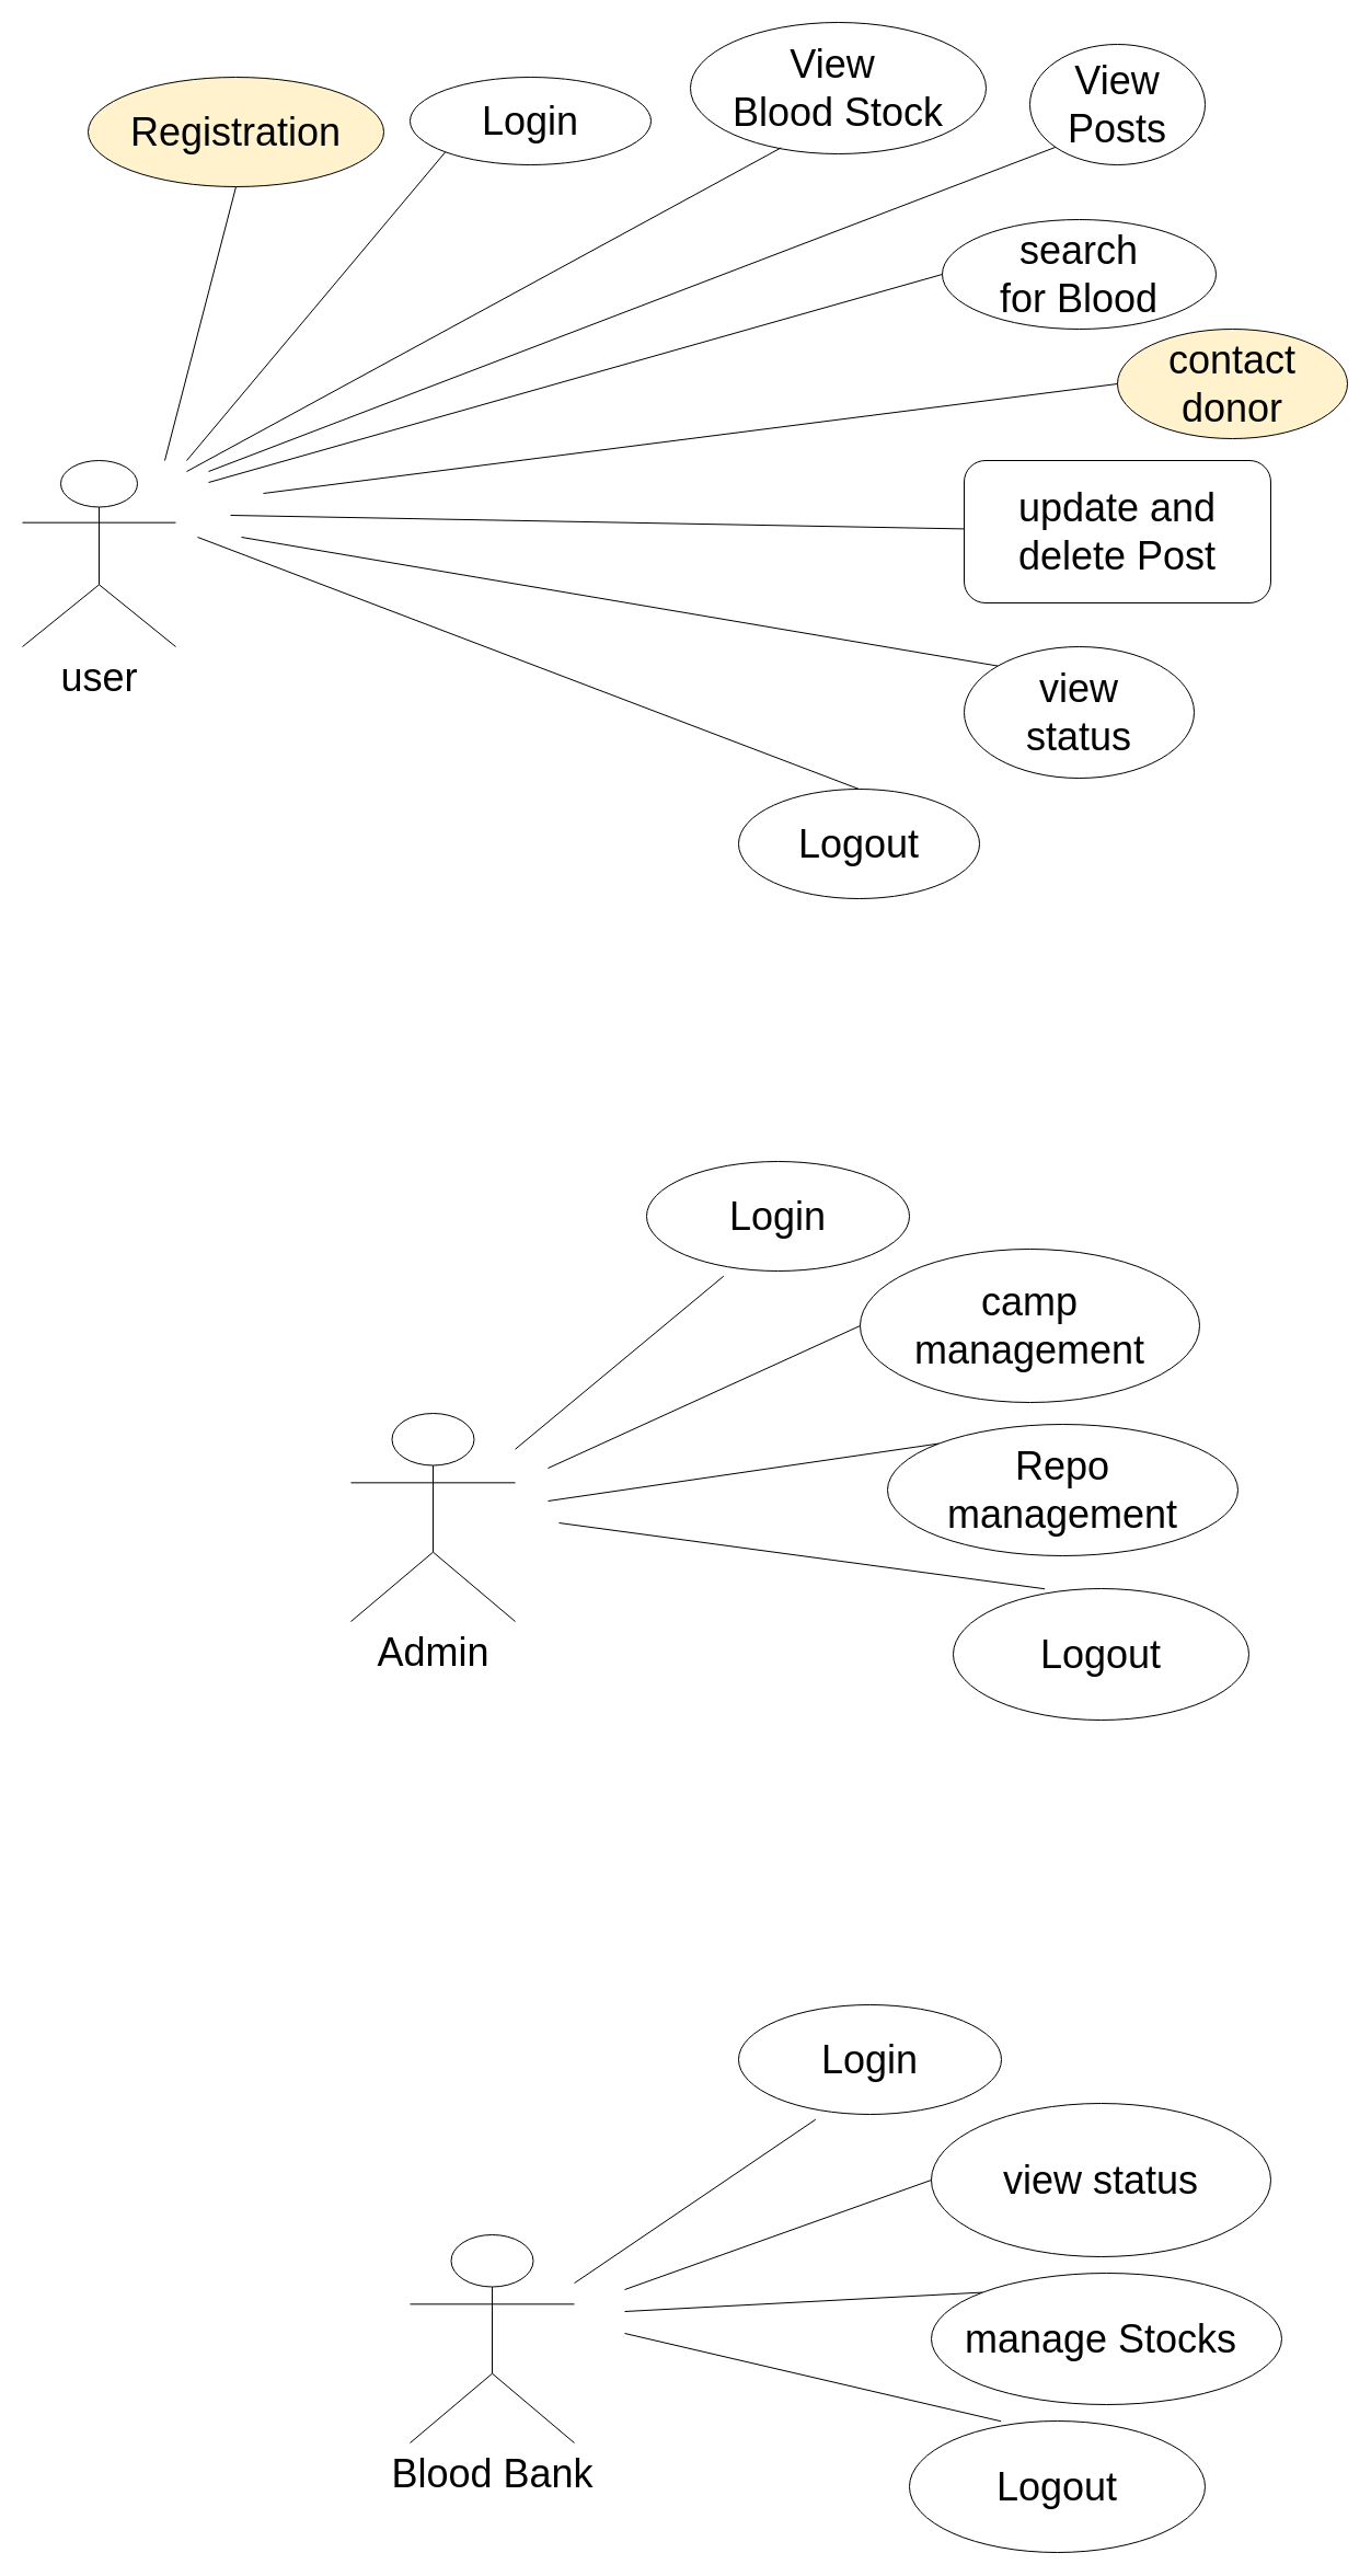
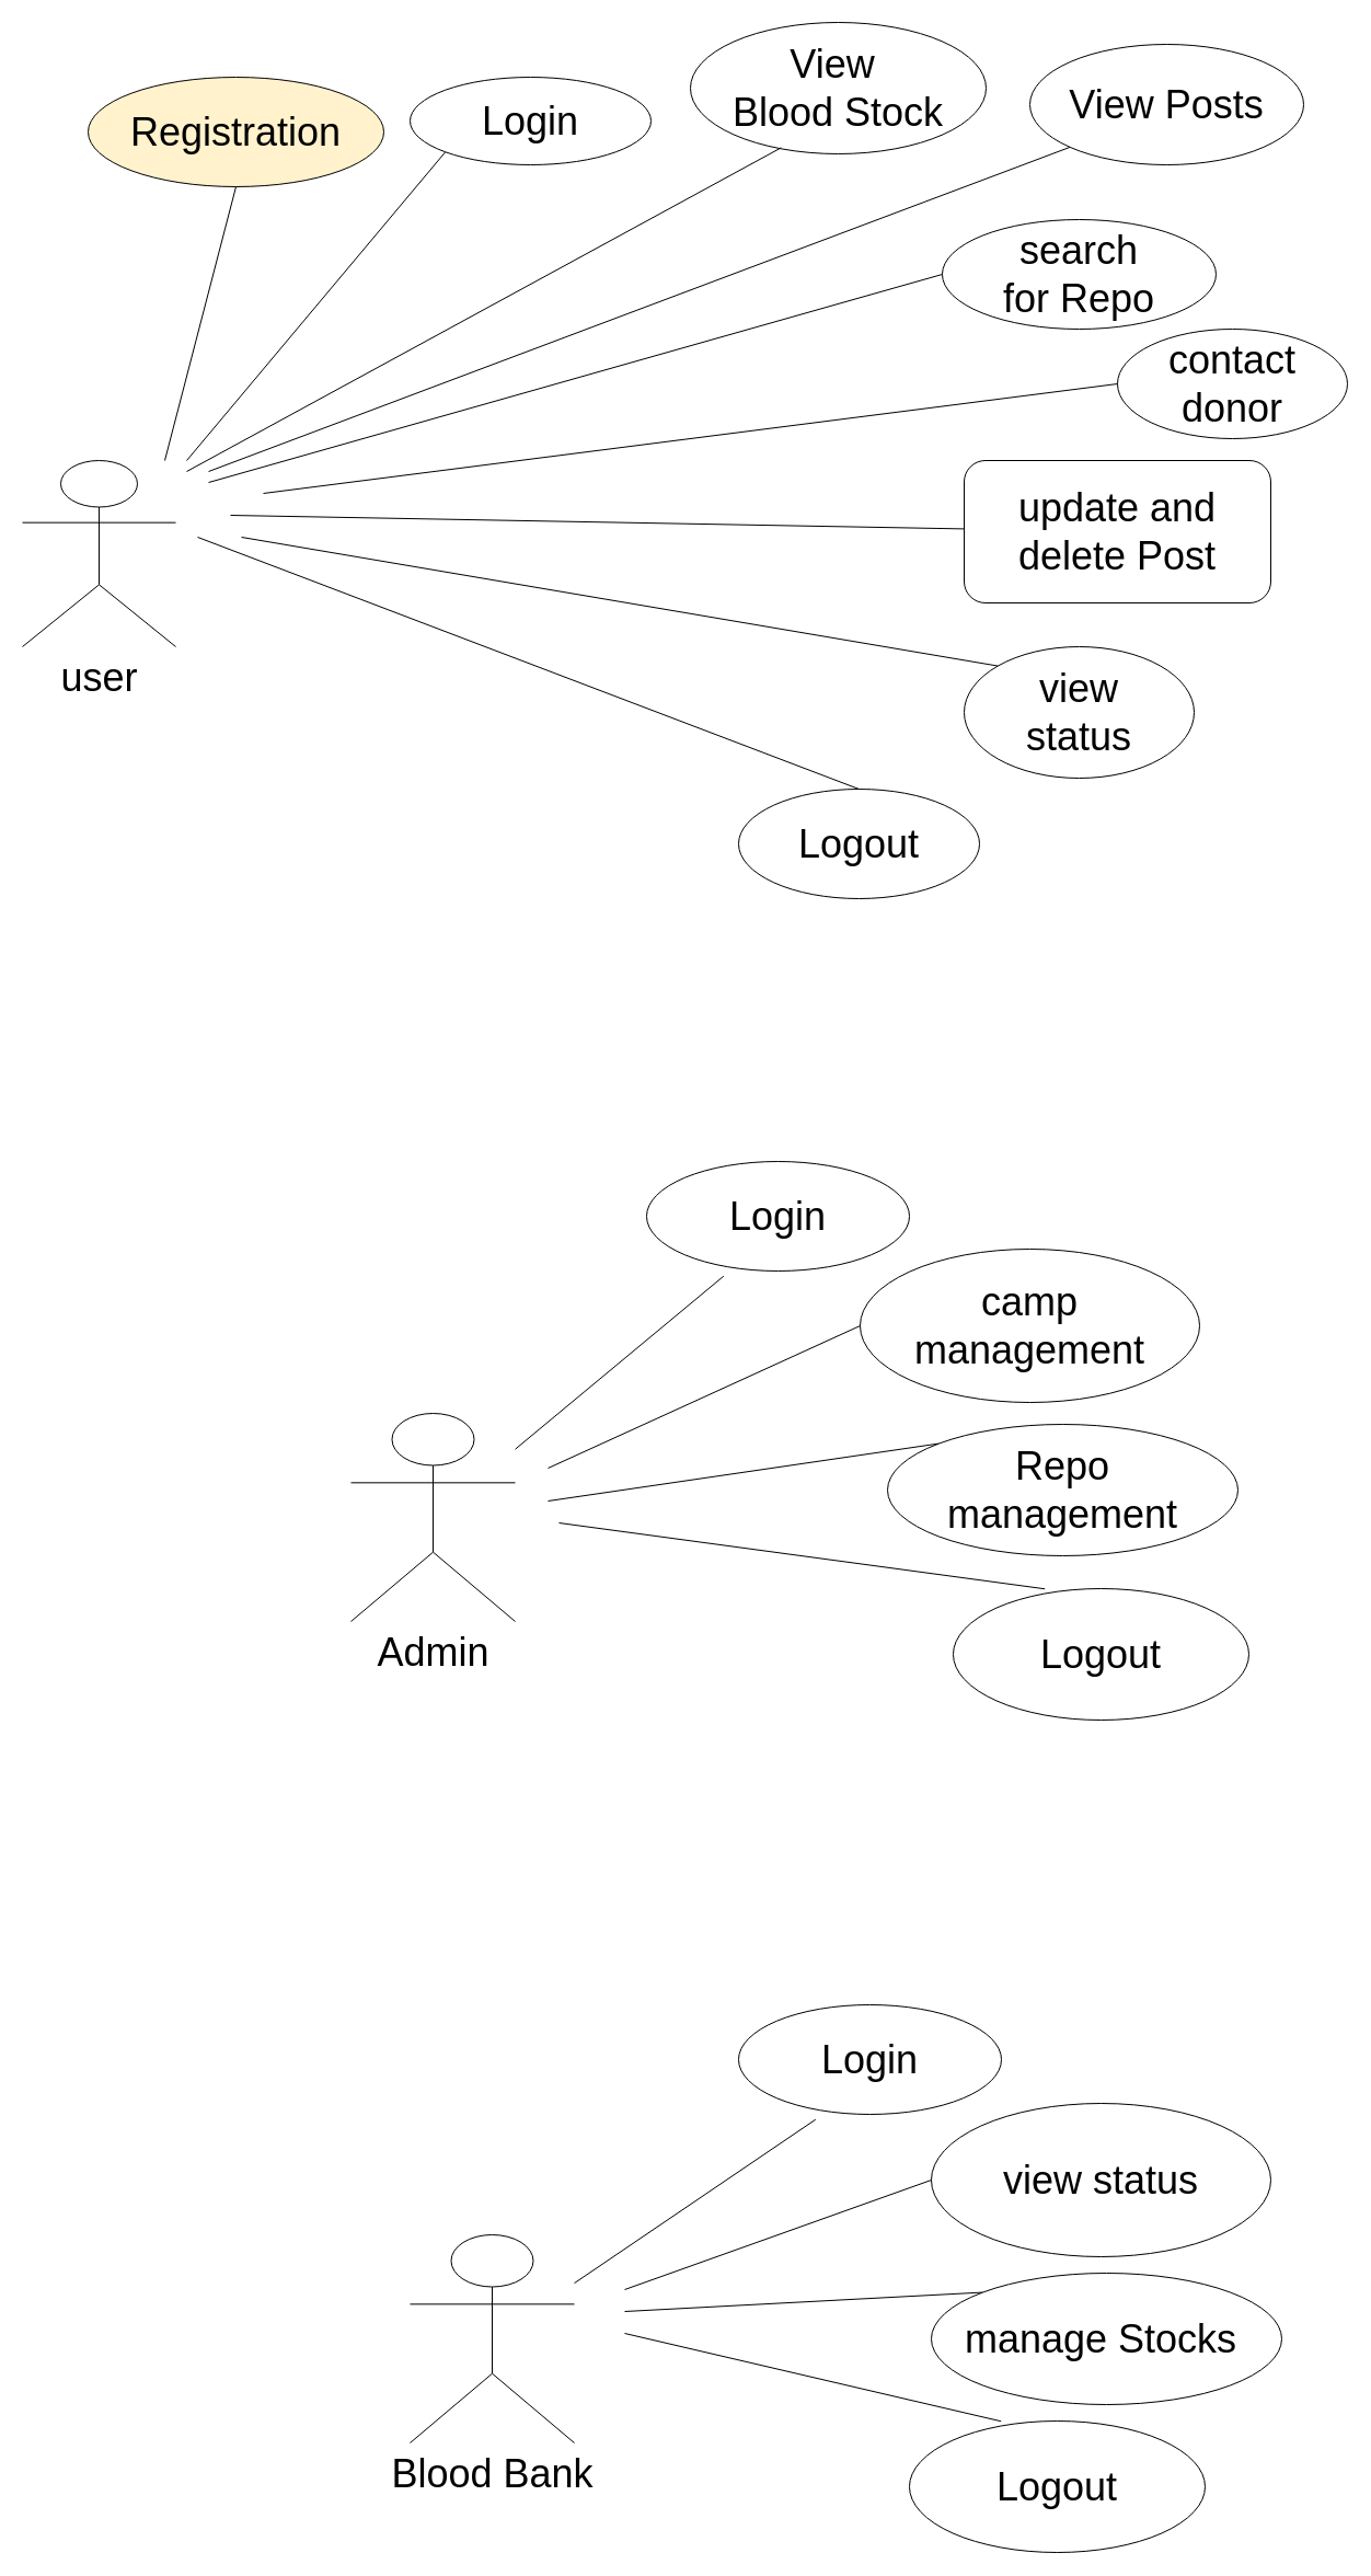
  <mxCell id="0" />
  <mxCell id="1" parent="0" />
  <mxCell id="2" value="&lt;font style=&quot;font-size: 36px;&quot;&gt;Admin&lt;/font&gt;" style="shape=umlActor;verticalLabelPosition=bottom;verticalAlign=top;html=1;outlineConnect=0;" vertex="1" parent="1"><mxGeometry x="320" y="1290" width="150" height="190" as="geometry" /></mxCell>
  <mxCell id="3" value="&lt;font style=&quot;font-size: 36px;&quot;&gt;Repo&lt;br&gt;management&lt;/font&gt;" style="ellipse;whiteSpace=wrap;html=1;" vertex="1" parent="1"><mxGeometry x="810" y="1300" width="320" height="120" as="geometry" /></mxCell>
  <mxCell id="4" value="&lt;font style=&quot;font-size: 36px;&quot;&gt;Logout&lt;/font&gt;" style="ellipse;whiteSpace=wrap;html=1;" vertex="1" parent="1"><mxGeometry x="870" y="1450" width="270" height="120" as="geometry" /></mxCell>
  <mxCell id="5" value="&lt;span style=&quot;font-size: 36px;&quot;&gt;camp management&lt;/span&gt;" style="ellipse;whiteSpace=wrap;html=1;" vertex="1" parent="1"><mxGeometry x="785" y="1140" width="310" height="140" as="geometry" /></mxCell>
  <mxCell id="6" value="&lt;font style=&quot;font-size: 36px;&quot;&gt;Login&lt;/font&gt;" style="ellipse;whiteSpace=wrap;html=1;" vertex="1" parent="1"><mxGeometry x="590" y="1060" width="240" height="100" as="geometry" /></mxCell>
  <mxCell id="7" value="" style="endArrow=none;html=1;rounded=0;entryX=0.293;entryY=1.047;entryDx=0;entryDy=0;entryPerimeter=0;" edge="1" parent="1" source="2" target="6"><mxGeometry width="50" height="50" relative="1" as="geometry"><mxPoint x="830" y="1490" as="sourcePoint" /><mxPoint x="880" y="1440" as="targetPoint" /></mxGeometry></mxCell>
  <mxCell id="8" value="" style="endArrow=none;html=1;rounded=0;entryX=0;entryY=0.5;entryDx=0;entryDy=0;" edge="1" parent="1" target="5"><mxGeometry width="50" height="50" relative="1" as="geometry"><mxPoint x="500" y="1340" as="sourcePoint" /><mxPoint x="880" y="1440" as="targetPoint" /></mxGeometry></mxCell>
  <mxCell id="9" value="" style="endArrow=none;html=1;rounded=0;exitX=0.31;exitY=0.002;exitDx=0;exitDy=0;exitPerimeter=0;" edge="1" parent="1" source="4"><mxGeometry width="50" height="50" relative="1" as="geometry"><mxPoint x="830" y="1490" as="sourcePoint" /><mxPoint x="510" y="1390" as="targetPoint" /></mxGeometry></mxCell>
  <mxCell id="10" value="" style="endArrow=none;html=1;rounded=0;entryX=0;entryY=0;entryDx=0;entryDy=0;" edge="1" parent="1" target="3"><mxGeometry width="50" height="50" relative="1" as="geometry"><mxPoint x="500" y="1370" as="sourcePoint" /><mxPoint x="880" y="1440" as="targetPoint" /></mxGeometry></mxCell>
  <mxCell id="11" value="&lt;font style=&quot;font-size: 36px;&quot;&gt;user&lt;/font&gt;" style="shape=umlActor;verticalLabelPosition=bottom;verticalAlign=top;html=1;outlineConnect=0;" vertex="1" parent="1"><mxGeometry x="20" y="420" width="140" height="170" as="geometry" /></mxCell>
- <mxCell id="12" value="&lt;span style=&quot;font-size: 36px;&quot;&gt;View Posts&lt;/span&gt;" style="ellipse;whiteSpace=wrap;html=1;" vertex="1" parent="1"><mxGeometry x="940" y="40" width="160" height="110" as="geometry" /></mxCell>
+ <mxCell id="12" value="&lt;span style=&quot;font-size: 36px;&quot;&gt;View Posts&lt;/span&gt;" style="ellipse;whiteSpace=wrap;html=1;" vertex="1" parent="1"><mxGeometry x="940" y="40" width="250" height="110" as="geometry" /></mxCell>
  <mxCell id="13" value="&lt;font style=&quot;font-size: 36px;&quot;&gt;view&lt;br&gt;status&lt;/font&gt;" style="ellipse;whiteSpace=wrap;html=1;" vertex="1" parent="1"><mxGeometry x="880" y="590" width="210" height="120" as="geometry" /></mxCell>
  <mxCell id="14" value="&lt;font style=&quot;font-size: 36px;&quot;&gt;View&amp;nbsp;&lt;br&gt;Blood Stock&lt;br&gt;&lt;/font&gt;" style="ellipse;whiteSpace=wrap;html=1;" vertex="1" parent="1"><mxGeometry x="630" y="20" width="270" height="120" as="geometry" /></mxCell>
- <mxCell id="15" value="&lt;span style=&quot;font-size: 36px;&quot;&gt;contact donor&lt;/span&gt;" style="ellipse;whiteSpace=wrap;html=1;fillColor=#fff2cc;" vertex="1" parent="1"><mxGeometry x="1020" y="300" width="210" height="100" as="geometry" /></mxCell>
+ <mxCell id="15" value="&lt;span style=&quot;font-size: 36px;&quot;&gt;contact donor&lt;/span&gt;" style="ellipse;whiteSpace=wrap;html=1;" vertex="1" parent="1"><mxGeometry x="1020" y="300" width="210" height="100" as="geometry" /></mxCell>
  <mxCell id="16" value="&lt;font style=&quot;font-size: 36px;&quot;&gt;Login&lt;/font&gt;" style="ellipse;whiteSpace=wrap;html=1;" vertex="1" parent="1"><mxGeometry x="374" y="70" width="220" height="80" as="geometry" /></mxCell>
  <mxCell id="17" value="&lt;font style=&quot;font-size: 36px;&quot;&gt;Logout&lt;/font&gt;" style="ellipse;whiteSpace=wrap;html=1;" vertex="1" parent="1"><mxGeometry x="674" y="720" width="220" height="100" as="geometry" /></mxCell>
  <mxCell id="18" value="&lt;font style=&quot;font-size: 36px;&quot;&gt;Registration&lt;/font&gt;" style="ellipse;whiteSpace=wrap;html=1;fillColor=#fff2cc;" vertex="1" parent="1"><mxGeometry x="80" y="70" width="270" height="100" as="geometry" /></mxCell>
  <mxCell id="19" value="&lt;font style=&quot;font-size: 36px;&quot;&gt;update and&lt;br&gt;delete Post&lt;/font&gt;" style="whiteSpace=wrap;html=1;rounded=1;" vertex="1" parent="1"><mxGeometry x="880" y="420" width="280" height="130" as="geometry" /></mxCell>
- <mxCell id="20" value="&lt;font style=&quot;font-size: 36px;&quot;&gt;search &lt;br&gt;for Blood&lt;br&gt;&lt;/font&gt;" style="ellipse;whiteSpace=wrap;html=1;" vertex="1" parent="1"><mxGeometry x="860" y="200" width="250" height="100" as="geometry" /></mxCell>
+ <mxCell id="20" value="&lt;font style=&quot;font-size: 36px;&quot;&gt;search &lt;br&gt;for Repo&lt;br&gt;&lt;/font&gt;" style="ellipse;whiteSpace=wrap;html=1;" vertex="1" parent="1"><mxGeometry x="860" y="200" width="250" height="100" as="geometry" /></mxCell>
  <mxCell id="21" value="" style="endArrow=none;html=1;rounded=0;entryX=0;entryY=0.5;entryDx=0;entryDy=0;" edge="1" parent="1" target="15"><mxGeometry width="50" height="50" relative="1" as="geometry"><mxPoint x="240" y="450" as="sourcePoint" /><mxPoint x="760" y="590" as="targetPoint" /></mxGeometry></mxCell>
  <mxCell id="22" value="" style="endArrow=none;html=1;rounded=0;entryX=0.5;entryY=0;entryDx=0;entryDy=0;" edge="1" parent="1" target="17"><mxGeometry width="50" height="50" relative="1" as="geometry"><mxPoint x="180" y="490" as="sourcePoint" /><mxPoint x="760" y="590" as="targetPoint" /></mxGeometry></mxCell>
  <mxCell id="23" value="" style="endArrow=none;html=1;rounded=0;entryX=0.5;entryY=1;entryDx=0;entryDy=0;" edge="1" parent="1" target="18"><mxGeometry width="50" height="50" relative="1" as="geometry"><mxPoint x="150" y="420" as="sourcePoint" /><mxPoint x="760" y="590" as="targetPoint" /></mxGeometry></mxCell>
  <mxCell id="24" value="" style="endArrow=none;html=1;rounded=0;entryX=0;entryY=1;entryDx=0;entryDy=0;" edge="1" parent="1" target="12"><mxGeometry width="50" height="50" relative="1" as="geometry"><mxPoint x="190" y="430" as="sourcePoint" /><mxPoint x="760" y="590" as="targetPoint" /></mxGeometry></mxCell>
  <mxCell id="25" value="" style="endArrow=none;html=1;rounded=0;entryX=0;entryY=1;entryDx=0;entryDy=0;" edge="1" parent="1" target="16"><mxGeometry width="50" height="50" relative="1" as="geometry"><mxPoint x="170" y="420" as="sourcePoint" /><mxPoint x="760" y="590" as="targetPoint" /></mxGeometry></mxCell>
  <mxCell id="26" value="" style="endArrow=none;html=1;rounded=0;entryX=0.307;entryY=0.953;entryDx=0;entryDy=0;entryPerimeter=0;" edge="1" parent="1" target="14"><mxGeometry width="50" height="50" relative="1" as="geometry"><mxPoint x="170" y="430" as="sourcePoint" /><mxPoint x="760" y="590" as="targetPoint" /></mxGeometry></mxCell>
  <mxCell id="27" value="" style="endArrow=none;html=1;rounded=0;entryX=0;entryY=0.5;entryDx=0;entryDy=0;" edge="1" parent="1" target="20"><mxGeometry width="50" height="50" relative="1" as="geometry"><mxPoint x="190" y="440" as="sourcePoint" /><mxPoint x="760" y="590" as="targetPoint" /></mxGeometry></mxCell>
  <mxCell id="28" value="" style="endArrow=none;html=1;rounded=0;" edge="1" parent="1" target="19"><mxGeometry width="50" height="50" relative="1" as="geometry"><mxPoint x="210" y="470" as="sourcePoint" /><mxPoint x="760" y="590" as="targetPoint" /></mxGeometry></mxCell>
  <mxCell id="29" value="" style="endArrow=none;html=1;rounded=0;entryX=0;entryY=0;entryDx=0;entryDy=0;" edge="1" parent="1" target="13"><mxGeometry width="50" height="50" relative="1" as="geometry"><mxPoint x="220" y="490" as="sourcePoint" /><mxPoint x="760" y="590" as="targetPoint" /></mxGeometry></mxCell>
  <mxCell id="30" value="&lt;font style=&quot;font-size: 36px;&quot;&gt;Blood Bank&lt;/font&gt;" style="shape=umlActor;verticalLabelPosition=bottom;verticalAlign=top;html=1;outlineConnect=0;" vertex="1" parent="1"><mxGeometry x="374" y="2040" width="150" height="190" as="geometry" /></mxCell>
  <mxCell id="31" value="&lt;span style=&quot;font-size: 36px;&quot;&gt;manage Stocks&amp;nbsp;&lt;/span&gt;" style="ellipse;whiteSpace=wrap;html=1;" vertex="1" parent="1"><mxGeometry x="850" y="2075" width="320" height="120" as="geometry" /></mxCell>
  <mxCell id="32" value="&lt;font style=&quot;font-size: 36px;&quot;&gt;Logout&lt;/font&gt;" style="ellipse;whiteSpace=wrap;html=1;" vertex="1" parent="1"><mxGeometry x="830" y="2210" width="270" height="120" as="geometry" /></mxCell>
  <mxCell id="33" value="&lt;span style=&quot;font-size: 36px;&quot;&gt;view status&lt;/span&gt;" style="ellipse;whiteSpace=wrap;html=1;" vertex="1" parent="1"><mxGeometry x="850" y="1920" width="310" height="140" as="geometry" /></mxCell>
  <mxCell id="34" value="&lt;font style=&quot;font-size: 36px;&quot;&gt;Login&lt;/font&gt;" style="ellipse;whiteSpace=wrap;html=1;" vertex="1" parent="1"><mxGeometry x="674" y="1830" width="240" height="100" as="geometry" /></mxCell>
  <mxCell id="35" value="" style="endArrow=none;html=1;rounded=0;entryX=0.293;entryY=1.047;entryDx=0;entryDy=0;entryPerimeter=0;" edge="1" parent="1" source="30" target="34"><mxGeometry width="50" height="50" relative="1" as="geometry"><mxPoint x="884" y="2240" as="sourcePoint" /><mxPoint x="934" y="2190" as="targetPoint" /></mxGeometry></mxCell>
  <mxCell id="36" value="" style="endArrow=none;html=1;rounded=0;entryX=0;entryY=0.5;entryDx=0;entryDy=0;" edge="1" parent="1" target="33"><mxGeometry width="50" height="50" relative="1" as="geometry"><mxPoint x="570" y="2090" as="sourcePoint" /><mxPoint x="934" y="2190" as="targetPoint" /></mxGeometry></mxCell>
  <mxCell id="37" value="" style="endArrow=none;html=1;rounded=0;exitX=0.31;exitY=0.002;exitDx=0;exitDy=0;exitPerimeter=0;" edge="1" parent="1" source="32"><mxGeometry width="50" height="50" relative="1" as="geometry"><mxPoint x="884" y="2240" as="sourcePoint" /><mxPoint x="570" y="2130" as="targetPoint" /></mxGeometry></mxCell>
  <mxCell id="38" value="" style="endArrow=none;html=1;rounded=0;entryX=0;entryY=0;entryDx=0;entryDy=0;" edge="1" parent="1" target="31"><mxGeometry width="50" height="50" relative="1" as="geometry"><mxPoint x="570" y="2110" as="sourcePoint" /><mxPoint x="934" y="2190" as="targetPoint" /></mxGeometry></mxCell>
